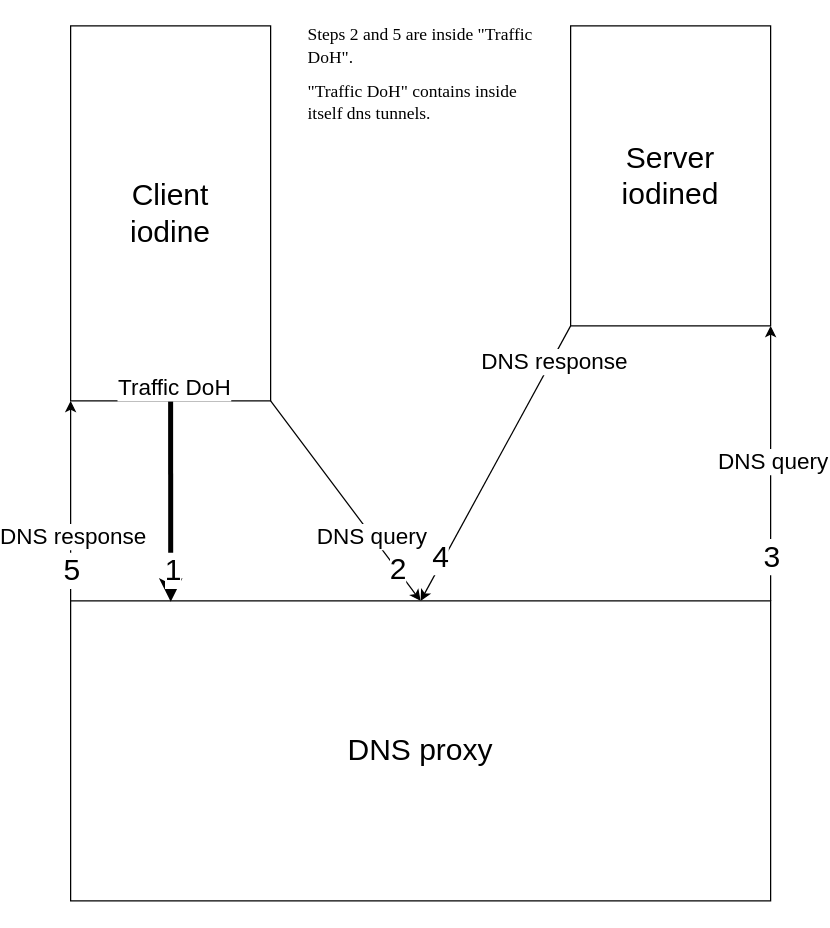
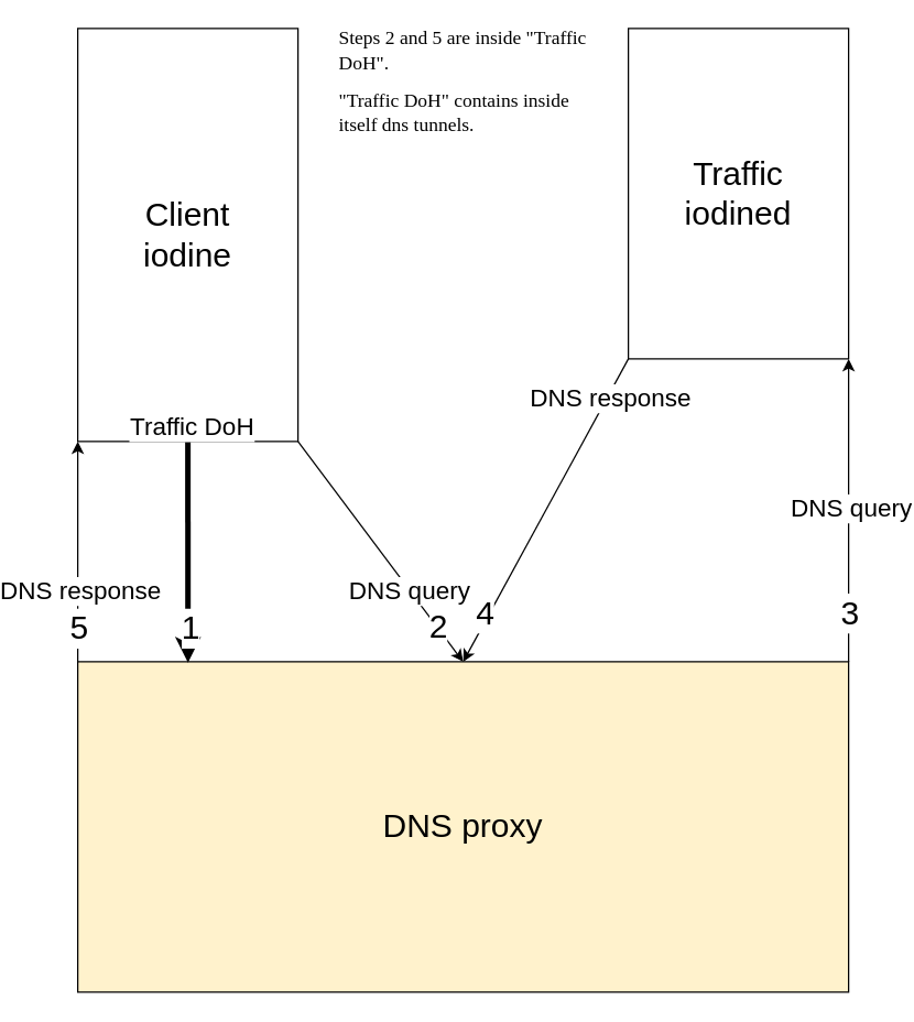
  <mxCell id="0" />
  <mxCell id="1" parent="0" />
  <mxCell id="2" style="rounded=0;orthogonalLoop=1;jettySize=auto;html=1;exitX=1;exitY=1;exitDx=0;exitDy=0;entryX=0.5;entryY=0;entryDx=0;entryDy=0;" edge="1" parent="1" source="5" target="16"><mxGeometry relative="1" as="geometry" /></mxCell>
  <mxCell id="3" value="&lt;font style=&quot;font-size: 24px&quot;&gt;2&lt;/font&gt;" style="edgeLabel;html=1;align=center;verticalAlign=middle;resizable=0;points=[];" vertex="1" connectable="0" parent="2"><mxGeometry x="0.671" y="2" relative="1" as="geometry"><mxPoint y="2" as="offset" /></mxGeometry></mxCell>
  <mxCell id="4" value="&lt;font style=&quot;font-size: 18px&quot;&gt;DNS query&lt;/font&gt;" style="edgeLabel;html=1;align=center;verticalAlign=middle;resizable=0;points=[];" vertex="1" connectable="0" parent="2"><mxGeometry x="0.305" y="2" relative="1" as="geometry"><mxPoint y="5" as="offset" /></mxGeometry></mxCell>
  <mxCell id="5" value="&lt;font style=&quot;font-size: 24px&quot;&gt;Client&lt;br&gt;iodine&lt;br&gt;&lt;/font&gt;" style="rounded=0;whiteSpace=wrap;html=1;" vertex="1" parent="1"><mxGeometry x="20" y="20" width="160" height="300" as="geometry" /></mxCell>
  <mxCell id="6" style="edgeStyle=none;rounded=0;orthogonalLoop=1;jettySize=auto;html=1;exitX=0;exitY=1;exitDx=0;exitDy=0;strokeWidth=1;" edge="1" parent="1" source="9"><mxGeometry relative="1" as="geometry"><mxPoint x="300" y="480" as="targetPoint" /></mxGeometry></mxCell>
  <mxCell id="7" value="&lt;font style=&quot;font-size: 24px&quot;&gt;4&lt;/font&gt;" style="edgeLabel;html=1;align=center;verticalAlign=middle;resizable=0;points=[];" vertex="1" connectable="0" parent="6"><mxGeometry x="0.718" relative="1" as="geometry"><mxPoint x="-2" y="-4" as="offset" /></mxGeometry></mxCell>
  <mxCell id="8" value="&lt;font style=&quot;font-size: 18px&quot;&gt;DNS response&lt;/font&gt;" style="edgeLabel;html=1;align=center;verticalAlign=middle;resizable=0;points=[];" vertex="1" connectable="0" parent="6"><mxGeometry x="-0.731" y="2" relative="1" as="geometry"><mxPoint x="1" y="-2" as="offset" /></mxGeometry></mxCell>
- <mxCell id="9" value="&lt;font style=&quot;font-size: 24px&quot;&gt;Server&lt;br&gt;iodined&lt;br&gt;&lt;/font&gt;" style="rounded=0;whiteSpace=wrap;html=1;" vertex="1" parent="1"><mxGeometry x="420" y="20" width="160" height="240" as="geometry" /></mxCell>
+ <mxCell id="9" value="&lt;font style=&quot;font-size: 24px&quot;&gt;Traffic&lt;br&gt;iodined&lt;br&gt;&lt;/font&gt;" style="rounded=0;whiteSpace=wrap;html=1;" vertex="1" parent="1"><mxGeometry x="420" y="20" width="160" height="240" as="geometry" /></mxCell>
  <mxCell id="10" style="edgeStyle=none;rounded=0;orthogonalLoop=1;jettySize=auto;html=1;exitX=0;exitY=0;exitDx=0;exitDy=0;entryX=0;entryY=1;entryDx=0;entryDy=0;" edge="1" parent="1" source="16" target="5"><mxGeometry relative="1" as="geometry" /></mxCell>
  <mxCell id="11" value="&lt;font style=&quot;font-size: 24px&quot;&gt;5&lt;/font&gt;" style="edgeLabel;html=1;align=center;verticalAlign=middle;resizable=0;points=[];" vertex="1" connectable="0" parent="10"><mxGeometry x="-0.694" y="1" relative="1" as="geometry"><mxPoint x="1" y="-1" as="offset" /></mxGeometry></mxCell>
  <mxCell id="12" value="&lt;font style=&quot;font-size: 18px&quot;&gt;DNS response&lt;/font&gt;" style="edgeLabel;html=1;align=center;verticalAlign=middle;resizable=0;points=[];" vertex="1" connectable="0" parent="10"><mxGeometry x="-0.341" y="-1" relative="1" as="geometry"><mxPoint y="1" as="offset" /></mxGeometry></mxCell>
  <mxCell id="13" style="edgeStyle=none;rounded=0;orthogonalLoop=1;jettySize=auto;html=1;exitX=1;exitY=0;exitDx=0;exitDy=0;entryX=1;entryY=1;entryDx=0;entryDy=0;strokeWidth=1;" edge="1" parent="1" source="16" target="9"><mxGeometry relative="1" as="geometry" /></mxCell>
  <mxCell id="14" value="&lt;font style=&quot;font-size: 24px&quot;&gt;3&lt;/font&gt;" style="edgeLabel;html=1;align=center;verticalAlign=middle;resizable=0;points=[];" vertex="1" connectable="0" parent="13"><mxGeometry x="-0.665" relative="1" as="geometry"><mxPoint y="1" as="offset" /></mxGeometry></mxCell>
  <mxCell id="15" value="&lt;font style=&quot;font-size: 18px&quot;&gt;DNS query&lt;/font&gt;" style="edgeLabel;html=1;align=center;verticalAlign=middle;resizable=0;points=[];" vertex="1" connectable="0" parent="13"><mxGeometry x="0.019" y="-1" relative="1" as="geometry"><mxPoint as="offset" /></mxGeometry></mxCell>
- <mxCell id="16" value="&lt;font style=&quot;font-size: 24px&quot;&gt;DNS proxy&lt;br&gt;&lt;/font&gt;" style="rounded=0;whiteSpace=wrap;html=1;" vertex="1" parent="1"><mxGeometry x="20" y="480" width="560" height="240" as="geometry" /></mxCell>
+ <mxCell id="16" value="&lt;font style=&quot;font-size: 24px&quot;&gt;DNS proxy&lt;br&gt;&lt;/font&gt;" style="rounded=0;whiteSpace=wrap;html=1;fillColor=#fff2cc;" vertex="1" parent="1"><mxGeometry x="20" y="480" width="560" height="240" as="geometry" /></mxCell>
  <mxCell id="17" style="edgeStyle=none;rounded=0;orthogonalLoop=1;jettySize=auto;html=1;exitX=0.5;exitY=1;exitDx=0;exitDy=0;entryX=0.143;entryY=0.003;entryDx=0;entryDy=0;entryPerimeter=0;strokeWidth=4;" edge="1" parent="1" source="5" target="16"><mxGeometry relative="1" as="geometry" /></mxCell>
  <mxCell id="18" value="&lt;font style=&quot;font-size: 24px&quot;&gt;1&lt;/font&gt;" style="edgeLabel;html=1;align=center;verticalAlign=middle;resizable=0;points=[];" vertex="1" connectable="0" parent="17"><mxGeometry x="0.678" y="1" relative="1" as="geometry"><mxPoint y="1" as="offset" /></mxGeometry></mxCell>
  <mxCell id="19" value="&lt;font style=&quot;font-size: 18px&quot;&gt;Traffic DoH&lt;/font&gt;" style="edgeLabel;html=1;align=center;verticalAlign=middle;resizable=0;points=[];" vertex="1" connectable="0" parent="17"><mxGeometry x="0.332" y="2" relative="1" as="geometry"><mxPoint y="-117" as="offset" /></mxGeometry></mxCell>
  <mxCell id="20" value="&lt;h1 style=&quot;font-size: 14px&quot;&gt;&lt;font style=&quot;font-weight: normal ; font-size: 14px&quot; face=&quot;Tahoma&quot;&gt;Steps 2 and 5 are inside &quot;Traffic DoH&quot;.&lt;/font&gt;&lt;/h1&gt;&lt;div style=&quot;font-size: 14px&quot;&gt;&lt;font face=&quot;Tahoma&quot; style=&quot;font-size: 14px&quot;&gt;&quot;Traffic DoH&quot; contains inside itself dns tunnels.&lt;/font&gt;&lt;/div&gt;" style="text;html=1;strokeColor=none;fillColor=none;spacing=5;spacingTop=-20;whiteSpace=wrap;overflow=hidden;rounded=0;" vertex="1" parent="1"><mxGeometry x="205" y="20" width="190" height="120" as="geometry" /></mxCell>
